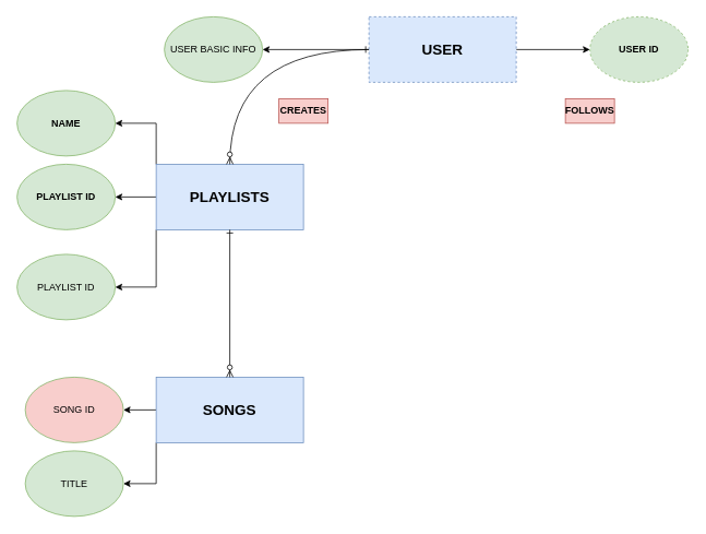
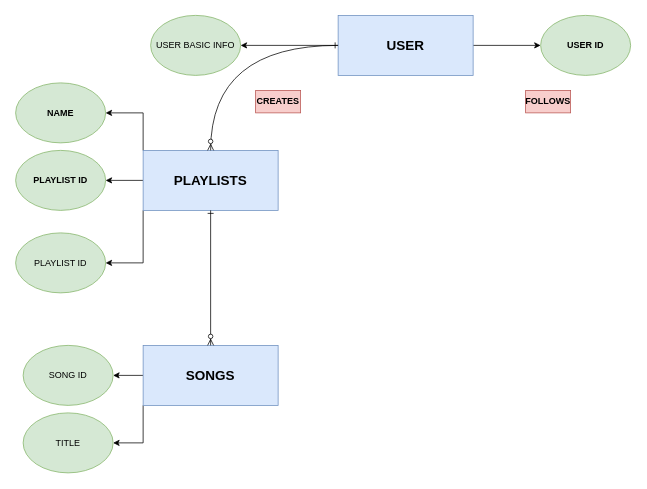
  <mxCell id="0" />
  <mxCell id="1" parent="0" />
  <mxCell id="2" value="" style="edgeStyle=orthogonalEdgeStyle;rounded=0;orthogonalLoop=1;jettySize=auto;html=1;entryX=1;entryY=0.5;entryDx=0;entryDy=0;" edge="1" parent="1" source="4" target="10"><mxGeometry relative="1" as="geometry"><mxPoint x="280" y="60" as="targetPoint" /></mxGeometry></mxCell>
  <mxCell id="3" value="" style="edgeStyle=orthogonalEdgeStyle;rounded=0;orthogonalLoop=1;jettySize=auto;html=1;entryX=0;entryY=0.5;entryDx=0;entryDy=0;" edge="1" parent="1" source="4" target="11"><mxGeometry relative="1" as="geometry"><mxPoint x="760" y="60" as="targetPoint" /></mxGeometry></mxCell>
- <mxCell id="4" value="&lt;font style=&quot;font-size: 18px;&quot;&gt;&lt;b&gt;USER&lt;/b&gt;&lt;/font&gt;" style="rounded=0;whiteSpace=wrap;html=1;fillColor=#dae8fc;strokeColor=#6c8ebf;dashed=1;" vertex="1" parent="1"><mxGeometry x="450" y="20" width="180" height="80" as="geometry" /></mxCell>
+ <mxCell id="4" value="&lt;font style=&quot;font-size: 18px;&quot;&gt;&lt;b&gt;USER&lt;/b&gt;&lt;/font&gt;" style="rounded=0;whiteSpace=wrap;html=1;fillColor=#dae8fc;strokeColor=#6c8ebf;" vertex="1" parent="1"><mxGeometry x="450" y="20" width="180" height="80" as="geometry" /></mxCell>
  <mxCell id="5" value="" style="edgeStyle=orthogonalEdgeStyle;rounded=0;orthogonalLoop=1;jettySize=auto;html=1;entryX=1;entryY=0.5;entryDx=0;entryDy=0;" edge="1" parent="1" source="8" target="14"><mxGeometry relative="1" as="geometry"><mxPoint x="60" y="240" as="targetPoint" /></mxGeometry></mxCell>
  <mxCell id="6" style="edgeStyle=orthogonalEdgeStyle;rounded=0;orthogonalLoop=1;jettySize=auto;html=1;exitX=0;exitY=0;exitDx=0;exitDy=0;entryX=1;entryY=0.5;entryDx=0;entryDy=0;" edge="1" parent="1" source="8" target="15"><mxGeometry relative="1" as="geometry"><mxPoint x="90" y="130" as="targetPoint" /></mxGeometry></mxCell>
  <mxCell id="7" style="edgeStyle=orthogonalEdgeStyle;rounded=0;orthogonalLoop=1;jettySize=auto;html=1;exitX=0;exitY=1;exitDx=0;exitDy=0;entryX=1;entryY=0.5;entryDx=0;entryDy=0;" edge="1" parent="1" source="8" target="16"><mxGeometry relative="1" as="geometry" /></mxCell>
  <mxCell id="8" value="&lt;font style=&quot;font-size: 18px;&quot;&gt;&lt;b&gt;PLAYLISTS&lt;/b&gt;&lt;/font&gt;" style="rounded=0;whiteSpace=wrap;html=1;fillColor=#dae8fc;strokeColor=#6c8ebf;" vertex="1" parent="1"><mxGeometry x="190" y="200" width="180" height="80" as="geometry" /></mxCell>
  <mxCell id="9" value="" style="edgeStyle=orthogonalEdgeStyle;endArrow=ERzeroToMany;startArrow=ERone;endFill=1;startFill=0;exitX=0;exitY=0.5;exitDx=0;exitDy=0;entryX=0.5;entryY=0;entryDx=0;entryDy=0;curved=1;" edge="1" parent="1" source="4" target="8"><mxGeometry width="100" height="100" relative="1" as="geometry"><mxPoint x="410" y="10" as="sourcePoint" /><mxPoint x="280" y="180" as="targetPoint" /></mxGeometry></mxCell>
  <mxCell id="10" value="USER BASIC INFO" style="ellipse;whiteSpace=wrap;html=1;fillColor=#d5e8d4;strokeColor=#82b366;fontStyle=0" vertex="1" parent="1"><mxGeometry x="200" y="20" width="120" height="80" as="geometry" /></mxCell>
- <mxCell id="11" value="USER ID" style="ellipse;whiteSpace=wrap;html=1;fillColor=#d5e8d4;strokeColor=#82b366;fontStyle=1;dashed=1;" vertex="1" parent="1"><mxGeometry x="720" y="20" width="120" height="80" as="geometry" /></mxCell>
+ <mxCell id="11" value="USER ID" style="ellipse;whiteSpace=wrap;html=1;fillColor=#d5e8d4;strokeColor=#82b366;fontStyle=1" vertex="1" parent="1"><mxGeometry x="720" y="20" width="120" height="80" as="geometry" /></mxCell>
  <mxCell id="12" value="&lt;b&gt;CREATES&lt;/b&gt;" style="text;html=1;align=center;verticalAlign=middle;whiteSpace=wrap;rounded=0;fillColor=#f8cecc;strokeColor=#b85450;" vertex="1" parent="1"><mxGeometry x="340" y="120" width="60" height="30" as="geometry" /></mxCell>
- <mxCell id="13" value="&lt;b&gt;FOLLOWS&lt;/b&gt;" style="text;html=1;align=center;verticalAlign=middle;whiteSpace=wrap;rounded=0;fillColor=#f8cecc;strokeColor=#b85450;" vertex="1" parent="1"><mxGeometry x="690" y="120" width="60" height="30" as="geometry" /></mxCell>
+ <mxCell id="13" value="&lt;b&gt;FOLLOWS&lt;/b&gt;" style="text;html=1;align=center;verticalAlign=middle;whiteSpace=wrap;rounded=0;fillColor=#f8cecc;strokeColor=#b85450;" vertex="1" parent="1"><mxGeometry x="700" y="120" width="60" height="30" as="geometry" /></mxCell>
  <mxCell id="14" value="&lt;b&gt;PLAYLIST ID&lt;/b&gt;" style="ellipse;whiteSpace=wrap;html=1;fillColor=#d5e8d4;strokeColor=#82b366;" vertex="1" parent="1"><mxGeometry x="20" y="200" width="120" height="80" as="geometry" /></mxCell>
  <mxCell id="15" value="NAME" style="ellipse;whiteSpace=wrap;html=1;fillColor=#d5e8d4;strokeColor=#82b366;fontStyle=1" vertex="1" parent="1"><mxGeometry x="20" y="110" width="120" height="80" as="geometry" /></mxCell>
  <mxCell id="16" value="PLAYLIST ID" style="ellipse;whiteSpace=wrap;html=1;fillColor=#d5e8d4;strokeColor=#82b366;fontStyle=0" vertex="1" parent="1"><mxGeometry x="20" y="310" width="120" height="80" as="geometry" /></mxCell>
  <mxCell id="17" value="" style="edgeStyle=orthogonalEdgeStyle;rounded=0;orthogonalLoop=1;jettySize=auto;html=1;entryX=1;entryY=0.5;entryDx=0;entryDy=0;" edge="1" parent="1" source="19" target="21"><mxGeometry relative="1" as="geometry"><mxPoint x="120" y="490" as="targetPoint" /></mxGeometry></mxCell>
  <mxCell id="18" style="edgeStyle=orthogonalEdgeStyle;rounded=0;orthogonalLoop=1;jettySize=auto;html=1;exitX=0;exitY=1;exitDx=0;exitDy=0;entryX=1;entryY=0.5;entryDx=0;entryDy=0;" edge="1" parent="1" source="19" target="22"><mxGeometry relative="1" as="geometry" /></mxCell>
  <mxCell id="19" value="&lt;span style=&quot;font-size: 18px;&quot;&gt;&lt;b&gt;SONGS&lt;/b&gt;&lt;/span&gt;" style="rounded=0;whiteSpace=wrap;html=1;fillColor=#dae8fc;strokeColor=#6c8ebf;" vertex="1" parent="1"><mxGeometry x="190" y="460" width="180" height="80" as="geometry" /></mxCell>
  <mxCell id="20" value="" style="endArrow=ERzeroToMany;startArrow=ERone;endFill=1;startFill=0;exitX=0.5;exitY=1;exitDx=0;exitDy=0;entryX=0.5;entryY=0;entryDx=0;entryDy=0;" edge="1" parent="1" source="8" target="19"><mxGeometry width="100" height="100" relative="1" as="geometry"><mxPoint x="610" y="310" as="sourcePoint" /><mxPoint x="440" y="450" as="targetPoint" /></mxGeometry></mxCell>
- <mxCell id="21" value="SONG ID" style="ellipse;whiteSpace=wrap;html=1;fillColor=#f8cecc;strokeColor=#82b366;fontStyle=0;" vertex="1" parent="1"><mxGeometry x="30" y="460" width="120" height="80" as="geometry" /></mxCell>
+ <mxCell id="21" value="SONG ID" style="ellipse;whiteSpace=wrap;html=1;fillColor=#d5e8d4;strokeColor=#82b366;fontStyle=0" vertex="1" parent="1"><mxGeometry x="30" y="460" width="120" height="80" as="geometry" /></mxCell>
  <mxCell id="22" value="TITLE" style="ellipse;whiteSpace=wrap;html=1;fillColor=#d5e8d4;strokeColor=#82b366;fontStyle=0" vertex="1" parent="1"><mxGeometry x="30" y="550" width="120" height="80" as="geometry" /></mxCell>
